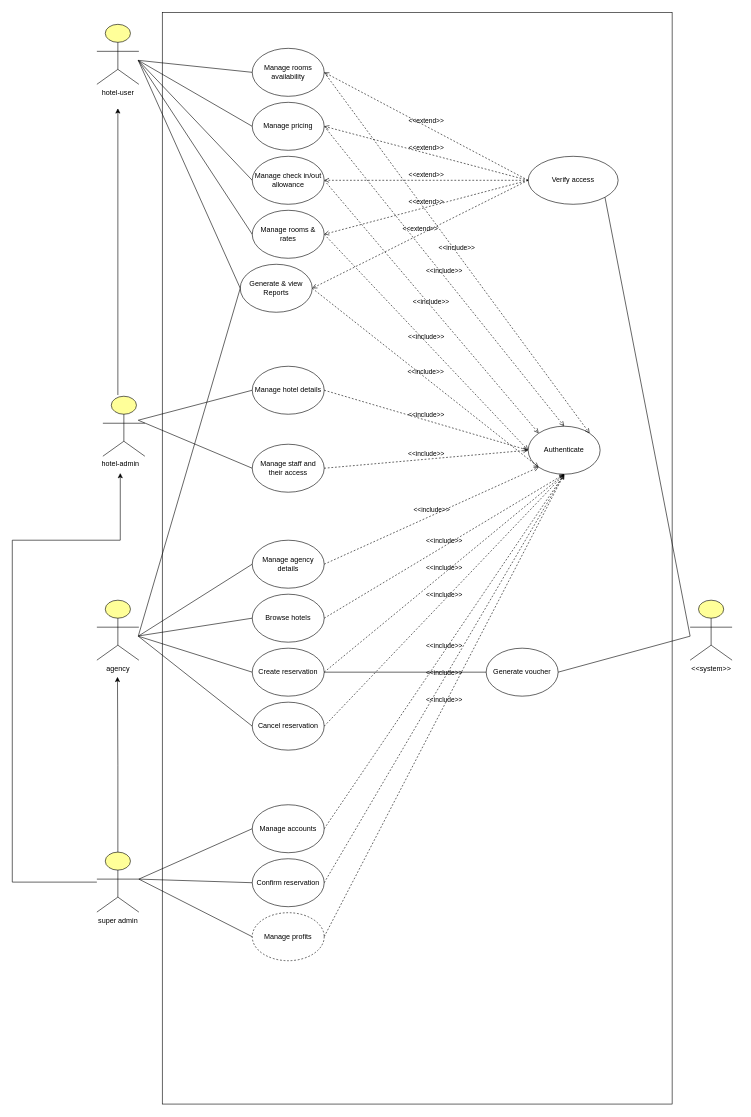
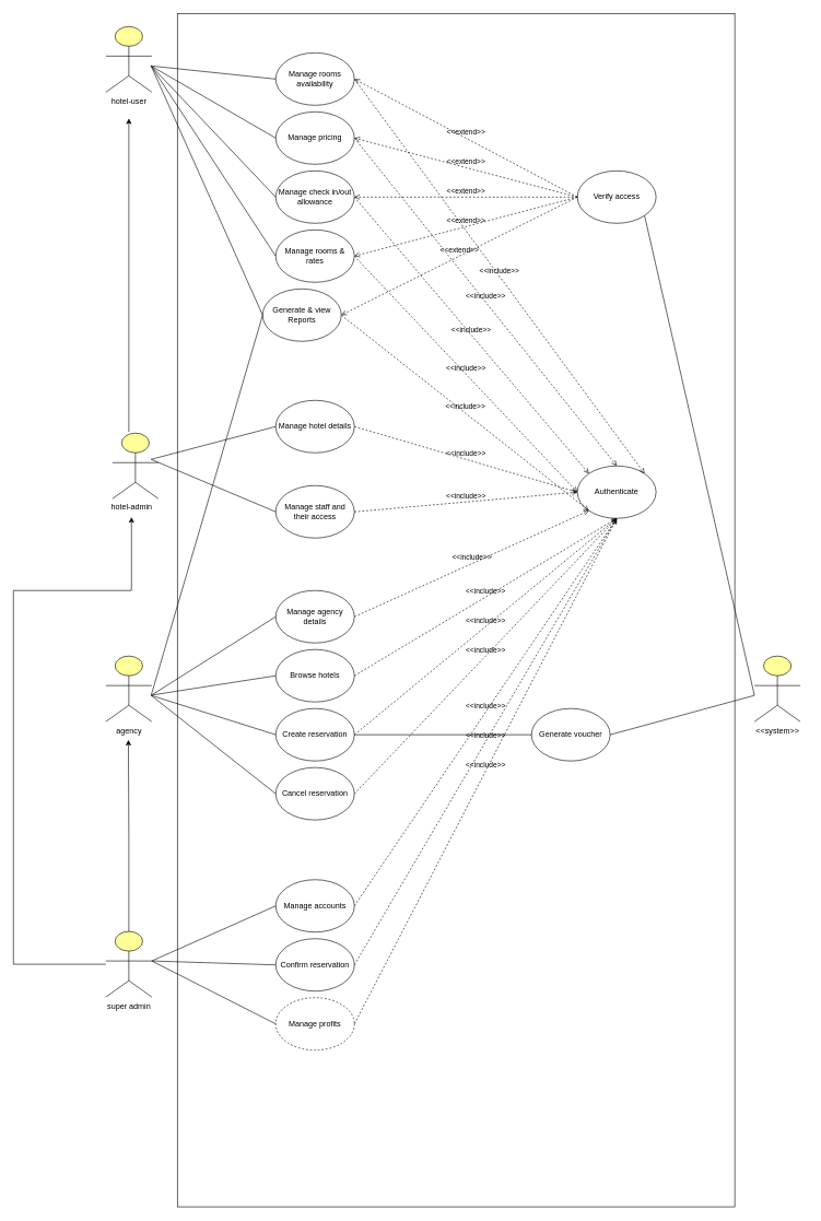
  <mxCell id="0" />
  <mxCell id="1" parent="0" />
  <mxCell id="2" value="" style="rounded=0;whiteSpace=wrap;html=1;" parent="1" vertex="1"><mxGeometry width="850" height="1820" as="geometry" x="270" y="20" /></mxCell>
  <mxCell id="3" value="Manage rooms availability" style="ellipse;whiteSpace=wrap;html=1;" parent="1" vertex="1"><mxGeometry x="420" y="80" width="120" height="80" as="geometry" /></mxCell>
  <mxCell id="4" value="Manage pricing" style="ellipse;whiteSpace=wrap;html=1;" parent="1" vertex="1"><mxGeometry x="420" y="170" width="120" height="80" as="geometry" /></mxCell>
  <mxCell id="5" value="Manage check in/out allowance" style="ellipse;whiteSpace=wrap;html=1;" parent="1" vertex="1"><mxGeometry x="420" y="260" width="120" height="80" as="geometry" /></mxCell>
  <mxCell id="6" value="Manage rooms &amp;amp; rates" style="ellipse;whiteSpace=wrap;html=1;" parent="1" vertex="1"><mxGeometry x="420" y="350" width="120" height="80" as="geometry" /></mxCell>
  <mxCell id="7" value="Generate &amp;amp; view Reports" style="ellipse;whiteSpace=wrap;html=1;" parent="1" vertex="1"><mxGeometry x="400" y="440" width="120" height="80" as="geometry" /></mxCell>
- <mxCell id="8" value="Verify access" style="ellipse;whiteSpace=wrap;html=1;" parent="1" vertex="1"><mxGeometry x="880" y="260" width="150" height="80" as="geometry" /></mxCell>
+ <mxCell id="8" value="Verify access" style="ellipse;whiteSpace=wrap;html=1;" parent="1" vertex="1"><mxGeometry x="880" y="260" width="120" height="80" as="geometry" /></mxCell>
  <mxCell id="9" value="Authenticate" style="ellipse;whiteSpace=wrap;html=1;" parent="1" vertex="1"><mxGeometry x="880" y="710" width="120" height="80" as="geometry" /></mxCell>
  <mxCell id="10" value="&amp;lt;&amp;lt;include&amp;gt;&amp;gt;" style="html=1;verticalAlign=bottom;labelBackgroundColor=none;endArrow=open;endFill=0;dashed=1;rounded=0;exitX=1;exitY=0.5;exitDx=0;exitDy=0;entryX=1;entryY=0;entryDx=0;entryDy=0;" parent="1" source="3" target="9" edge="1"><mxGeometry width="160" relative="1" as="geometry"><mxPoint x="550" y="130" as="sourcePoint" /><mxPoint x="710" y="130" as="targetPoint" /></mxGeometry></mxCell>
  <mxCell id="11" value="&amp;lt;&amp;lt;include&amp;gt;&amp;gt;" style="html=1;verticalAlign=bottom;labelBackgroundColor=none;endArrow=open;endFill=0;dashed=1;rounded=0;entryX=0.5;entryY=0;entryDx=0;entryDy=0;" parent="1" target="9" edge="1"><mxGeometry width="160" relative="1" as="geometry"><mxPoint x="540" y="210" as="sourcePoint" /><mxPoint x="705" y="210" as="targetPoint" /></mxGeometry></mxCell>
  <mxCell id="12" value="&amp;lt;&amp;lt;include&amp;gt;&amp;gt;" style="html=1;verticalAlign=bottom;labelBackgroundColor=none;endArrow=open;endFill=0;dashed=1;rounded=0;entryX=0;entryY=0;entryDx=0;entryDy=0;exitX=1;exitY=0.5;exitDx=0;exitDy=0;" parent="1" source="5" target="9" edge="1"><mxGeometry width="160" relative="1" as="geometry"><mxPoint x="550" y="220" as="sourcePoint" /><mxPoint x="663" y="222" as="targetPoint" /></mxGeometry></mxCell>
  <mxCell id="13" value="&amp;lt;&amp;lt;include&amp;gt;&amp;gt;" style="html=1;verticalAlign=bottom;labelBackgroundColor=none;endArrow=open;endFill=0;dashed=1;rounded=0;entryX=0;entryY=0.5;entryDx=0;entryDy=0;exitX=1;exitY=0.5;exitDx=0;exitDy=0;" parent="1" source="6" target="9" edge="1"><mxGeometry width="160" relative="1" as="geometry"><mxPoint x="550" y="310" as="sourcePoint" /><mxPoint x="645" y="250" as="targetPoint" /></mxGeometry></mxCell>
  <mxCell id="14" value="&amp;lt;&amp;lt;include&amp;gt;&amp;gt;" style="html=1;verticalAlign=bottom;labelBackgroundColor=none;endArrow=open;endFill=0;dashed=1;rounded=0;entryX=0;entryY=1;entryDx=0;entryDy=0;exitX=1;exitY=0.5;exitDx=0;exitDy=0;" parent="1" source="7" target="9" edge="1"><mxGeometry width="160" relative="1" as="geometry"><mxPoint x="550" y="400" as="sourcePoint" /><mxPoint x="888" y="788" as="targetPoint" /></mxGeometry></mxCell>
  <mxCell id="15" value="&amp;lt;&amp;lt;extend&amp;gt;&amp;gt;" style="html=1;verticalAlign=bottom;labelBackgroundColor=none;endArrow=open;endFill=0;dashed=1;rounded=0;exitX=0;exitY=0.5;exitDx=0;exitDy=0;entryX=1;entryY=0.5;entryDx=0;entryDy=0;" parent="1" source="8" target="3" edge="1"><mxGeometry width="160" relative="1" as="geometry"><mxPoint x="730" y="230" as="sourcePoint" /><mxPoint x="890" y="230" as="targetPoint" /></mxGeometry></mxCell>
  <mxCell id="16" value="&amp;lt;&amp;lt;extend&amp;gt;&amp;gt;" style="html=1;verticalAlign=bottom;labelBackgroundColor=none;endArrow=open;endFill=0;dashed=1;rounded=0;exitX=0;exitY=0.5;exitDx=0;exitDy=0;entryX=1;entryY=0.5;entryDx=0;entryDy=0;" parent="1" source="8" target="4" edge="1"><mxGeometry width="160" relative="1" as="geometry"><mxPoint x="880" y="270" as="sourcePoint" /><mxPoint x="550" y="130" as="targetPoint" /></mxGeometry></mxCell>
  <mxCell id="17" value="&amp;lt;&amp;lt;extend&amp;gt;&amp;gt;" style="html=1;verticalAlign=bottom;labelBackgroundColor=none;endArrow=open;endFill=0;dashed=1;rounded=0;exitX=0;exitY=0.5;exitDx=0;exitDy=0;entryX=1;entryY=0.5;entryDx=0;entryDy=0;" parent="1" source="8" target="5" edge="1"><mxGeometry width="160" relative="1" as="geometry"><mxPoint x="820" y="310" as="sourcePoint" /><mxPoint x="550" y="220" as="targetPoint" /></mxGeometry></mxCell>
  <mxCell id="18" value="&amp;lt;&amp;lt;extend&amp;gt;&amp;gt;" style="html=1;verticalAlign=bottom;labelBackgroundColor=none;endArrow=open;endFill=0;dashed=1;rounded=0;exitX=0;exitY=0.5;exitDx=0;exitDy=0;entryX=1;entryY=0.5;entryDx=0;entryDy=0;" parent="1" source="8" target="6" edge="1"><mxGeometry width="160" relative="1" as="geometry"><mxPoint x="820" y="310" as="sourcePoint" /><mxPoint x="550" y="310" as="targetPoint" /></mxGeometry></mxCell>
  <mxCell id="19" value="&amp;lt;&amp;lt;extend&amp;gt;&amp;gt;" style="html=1;verticalAlign=bottom;labelBackgroundColor=none;endArrow=open;endFill=0;dashed=1;rounded=0;exitX=0;exitY=0.5;exitDx=0;exitDy=0;entryX=1;entryY=0.5;entryDx=0;entryDy=0;" parent="1" source="8" target="7" edge="1"><mxGeometry width="160" relative="1" as="geometry"><mxPoint x="820" y="310" as="sourcePoint" /><mxPoint x="550" y="400" as="targetPoint" /></mxGeometry></mxCell>
  <mxCell id="20" value="" style="endArrow=none;html=1;rounded=0;entryX=0;entryY=0.5;entryDx=0;entryDy=0;" edge="1" parent="1" target="3"><mxGeometry width="50" height="50" relative="1" as="geometry"><mxPoint x="230" y="100" as="sourcePoint" /><mxPoint x="390" y="230" as="targetPoint" /></mxGeometry></mxCell>
  <mxCell id="21" value="" style="endArrow=none;html=1;rounded=0;entryX=0;entryY=0.5;entryDx=0;entryDy=0;" edge="1" parent="1" target="4"><mxGeometry width="50" height="50" relative="1" as="geometry"><mxPoint x="230" y="100" as="sourcePoint" /><mxPoint x="430" y="130" as="targetPoint" /></mxGeometry></mxCell>
  <mxCell id="22" value="" style="endArrow=none;html=1;rounded=0;entryX=0;entryY=0.5;entryDx=0;entryDy=0;" edge="1" parent="1" target="5"><mxGeometry width="50" height="50" relative="1" as="geometry"><mxPoint x="230" y="100" as="sourcePoint" /><mxPoint x="430" y="220" as="targetPoint" /></mxGeometry></mxCell>
  <mxCell id="23" value="" style="endArrow=none;html=1;rounded=0;entryX=0;entryY=0.5;entryDx=0;entryDy=0;" edge="1" parent="1" target="6"><mxGeometry width="50" height="50" relative="1" as="geometry"><mxPoint x="230" y="100" as="sourcePoint" /><mxPoint x="430" y="310" as="targetPoint" /></mxGeometry></mxCell>
  <mxCell id="24" value="" style="endArrow=none;html=1;rounded=0;entryX=0;entryY=0.5;entryDx=0;entryDy=0;" edge="1" parent="1" target="7"><mxGeometry width="50" height="50" relative="1" as="geometry"><mxPoint x="230" y="100" as="sourcePoint" /><mxPoint x="430" y="400" as="targetPoint" /></mxGeometry></mxCell>
  <mxCell id="25" style="edgeStyle=orthogonalEdgeStyle;rounded=0;orthogonalLoop=1;jettySize=auto;html=1;" edge="1" parent="1"><mxGeometry relative="1" as="geometry"><mxPoint x="196" y="180" as="targetPoint" /><mxPoint x="196" y="658" as="sourcePoint" /></mxGeometry></mxCell>
  <mxCell id="26" value="Manage hotel details" style="ellipse;whiteSpace=wrap;html=1;" vertex="1" parent="1"><mxGeometry x="420" y="610" width="120" height="80" as="geometry" /></mxCell>
  <mxCell id="27" value="&lt;div&gt;Manage staff and their access&lt;/div&gt;" style="ellipse;whiteSpace=wrap;html=1;" vertex="1" parent="1"><mxGeometry x="420" y="740" width="120" height="80" as="geometry" /></mxCell>
  <mxCell id="28" value="&amp;lt;&amp;lt;include&amp;gt;&amp;gt;" style="html=1;verticalAlign=bottom;labelBackgroundColor=none;endArrow=open;endFill=0;dashed=1;rounded=0;entryX=0;entryY=0.5;entryDx=0;entryDy=0;exitX=1;exitY=0.5;exitDx=0;exitDy=0;" edge="1" parent="1" source="26" target="9"><mxGeometry width="160" relative="1" as="geometry"><mxPoint x="550" y="490" as="sourcePoint" /><mxPoint x="908" y="788" as="targetPoint" /></mxGeometry></mxCell>
  <mxCell id="29" value="&amp;lt;&amp;lt;include&amp;gt;&amp;gt;" style="html=1;verticalAlign=bottom;labelBackgroundColor=none;endArrow=open;endFill=0;dashed=1;rounded=0;exitX=1;exitY=0.5;exitDx=0;exitDy=0;" edge="1" parent="1" source="27"><mxGeometry width="160" relative="1" as="geometry"><mxPoint x="550" y="660" as="sourcePoint" /><mxPoint x="880" y="750" as="targetPoint" /></mxGeometry></mxCell>
  <mxCell id="30" value="" style="endArrow=none;html=1;rounded=0;entryX=0;entryY=0.5;entryDx=0;entryDy=0;" edge="1" parent="1" target="26"><mxGeometry width="50" height="50" relative="1" as="geometry"><mxPoint x="230" y="700" as="sourcePoint" /><mxPoint x="430" y="490" as="targetPoint" /></mxGeometry></mxCell>
  <mxCell id="31" value="" style="endArrow=none;html=1;rounded=0;entryX=0;entryY=0.5;entryDx=0;entryDy=0;" edge="1" parent="1" target="27"><mxGeometry width="50" height="50" relative="1" as="geometry"><mxPoint x="230" y="700" as="sourcePoint" /><mxPoint x="430" y="660" as="targetPoint" /></mxGeometry></mxCell>
  <mxCell id="32" value="&lt;div&gt;Manage agency details&lt;/div&gt;" style="ellipse;whiteSpace=wrap;html=1;" vertex="1" parent="1"><mxGeometry x="420" y="900" width="120" height="80" as="geometry" /></mxCell>
  <mxCell id="33" value="Browse hotels" style="ellipse;whiteSpace=wrap;html=1;" vertex="1" parent="1"><mxGeometry x="420" y="990" width="120" height="80" as="geometry" /></mxCell>
  <mxCell id="34" value="Create reservation" style="ellipse;whiteSpace=wrap;html=1;" vertex="1" parent="1"><mxGeometry x="420" y="1080" width="120" height="80" as="geometry" /></mxCell>
  <mxCell id="35" value="Cancel reservation" style="ellipse;whiteSpace=wrap;html=1;" vertex="1" parent="1"><mxGeometry x="420" y="1170" width="120" height="80" as="geometry" /></mxCell>
  <mxCell id="36" value="" style="endArrow=none;html=1;rounded=0;entryX=0;entryY=0.5;entryDx=0;entryDy=0;" edge="1" parent="1" target="32"><mxGeometry width="50" height="50" relative="1" as="geometry"><mxPoint x="230" y="1060" as="sourcePoint" /><mxPoint x="500" y="1010" as="targetPoint" /></mxGeometry></mxCell>
  <mxCell id="37" value="" style="endArrow=none;html=1;rounded=0;entryX=0;entryY=0.5;entryDx=0;entryDy=0;" edge="1" parent="1" target="33"><mxGeometry width="50" height="50" relative="1" as="geometry"><mxPoint x="231" y="1059.531" as="sourcePoint" /><mxPoint x="430" y="950" as="targetPoint" /></mxGeometry></mxCell>
  <mxCell id="38" value="" style="endArrow=none;html=1;rounded=0;entryX=0;entryY=0.5;entryDx=0;entryDy=0;" edge="1" parent="1" target="34"><mxGeometry width="50" height="50" relative="1" as="geometry"><mxPoint x="230" y="1060" as="sourcePoint" /><mxPoint x="430" y="1040" as="targetPoint" /></mxGeometry></mxCell>
  <mxCell id="39" value="" style="endArrow=none;html=1;rounded=0;entryX=0;entryY=0.5;entryDx=0;entryDy=0;" edge="1" parent="1" target="35"><mxGeometry width="50" height="50" relative="1" as="geometry"><mxPoint x="230" y="1060" as="sourcePoint" /><mxPoint x="430" y="1130" as="targetPoint" /></mxGeometry></mxCell>
  <mxCell id="40" value="&amp;lt;&amp;lt;include&amp;gt;&amp;gt;" style="html=1;verticalAlign=bottom;labelBackgroundColor=none;endArrow=open;endFill=0;dashed=1;rounded=0;exitX=1;exitY=0.5;exitDx=0;exitDy=0;entryX=0;entryY=1;entryDx=0;entryDy=0;" edge="1" parent="1" source="32" target="9"><mxGeometry width="160" relative="1" as="geometry"><mxPoint x="550" y="790" as="sourcePoint" /><mxPoint x="890" y="760" as="targetPoint" /></mxGeometry></mxCell>
  <mxCell id="41" value="&amp;lt;&amp;lt;include&amp;gt;&amp;gt;" style="html=1;verticalAlign=bottom;labelBackgroundColor=none;endArrow=open;endFill=0;dashed=1;rounded=0;exitX=1;exitY=0.5;exitDx=0;exitDy=0;entryX=0.5;entryY=1;entryDx=0;entryDy=0;" edge="1" parent="1" source="33" target="9"><mxGeometry width="160" relative="1" as="geometry"><mxPoint x="550" y="950" as="sourcePoint" /><mxPoint x="908" y="788" as="targetPoint" /></mxGeometry></mxCell>
  <mxCell id="42" value="&amp;lt;&amp;lt;include&amp;gt;&amp;gt;" style="html=1;verticalAlign=bottom;labelBackgroundColor=none;endArrow=open;endFill=0;dashed=1;rounded=0;exitX=1;exitY=0.5;exitDx=0;exitDy=0;entryX=0.5;entryY=1;entryDx=0;entryDy=0;" edge="1" parent="1" source="34" target="9"><mxGeometry width="160" relative="1" as="geometry"><mxPoint x="550" y="1040" as="sourcePoint" /><mxPoint x="950" y="800" as="targetPoint" /></mxGeometry></mxCell>
  <mxCell id="43" value="&amp;lt;&amp;lt;include&amp;gt;&amp;gt;" style="html=1;verticalAlign=bottom;labelBackgroundColor=none;endArrow=open;endFill=0;dashed=1;rounded=0;exitX=1;exitY=0.5;exitDx=0;exitDy=0;" edge="1" parent="1" source="35"><mxGeometry width="160" relative="1" as="geometry"><mxPoint x="550" y="1130" as="sourcePoint" /><mxPoint x="940" y="790" as="targetPoint" /></mxGeometry></mxCell>
  <mxCell id="44" value="" style="endArrow=none;html=1;rounded=0;entryX=0;entryY=0.5;entryDx=0;entryDy=0;" edge="1" parent="1" target="7"><mxGeometry width="50" height="50" relative="1" as="geometry"><mxPoint x="230" y="1060" as="sourcePoint" /><mxPoint x="430" y="950" as="targetPoint" /></mxGeometry></mxCell>
  <mxCell id="45" value="Generate voucher" style="ellipse;whiteSpace=wrap;html=1;" vertex="1" parent="1"><mxGeometry x="810" y="1080" width="120" height="80" as="geometry" /></mxCell>
  <mxCell id="46" value="" style="endArrow=none;html=1;rounded=0;exitX=1;exitY=0.5;exitDx=0;exitDy=0;entryX=0;entryY=0.5;entryDx=0;entryDy=0;" edge="1" parent="1" source="34" target="45"><mxGeometry width="50" height="50" relative="1" as="geometry"><mxPoint x="720" y="960" as="sourcePoint" /><mxPoint x="770" y="910" as="targetPoint" /></mxGeometry></mxCell>
  <mxCell id="47" value="" style="endArrow=none;html=1;rounded=0;exitX=1;exitY=0.5;exitDx=0;exitDy=0;" edge="1" parent="1" source="45"><mxGeometry width="50" height="50" relative="1" as="geometry"><mxPoint x="920" y="1120" as="sourcePoint" /><mxPoint x="1150" y="1060" as="targetPoint" /></mxGeometry></mxCell>
  <mxCell id="48" value="" style="html=1;outlineConnect=0;whiteSpace=wrap;fillColor=#ffff99;verticalLabelPosition=bottom;verticalAlign=top;align=center;shape=mxgraph.archimate3.actor;" vertex="1" parent="1"><mxGeometry x="161" y="40" width="70" height="100" as="geometry" /></mxCell>
  <mxCell id="49" value="" style="html=1;outlineConnect=0;whiteSpace=wrap;fillColor=#ffff99;verticalLabelPosition=bottom;verticalAlign=top;align=center;shape=mxgraph.archimate3.actor;" vertex="1" parent="1"><mxGeometry x="161" y="1000" width="70" height="100" as="geometry" /></mxCell>
  <mxCell id="50" value="" style="html=1;outlineConnect=0;whiteSpace=wrap;fillColor=#ffff99;verticalLabelPosition=bottom;verticalAlign=top;align=center;shape=mxgraph.archimate3.actor;" vertex="1" parent="1"><mxGeometry x="171" y="660" width="70" height="100" as="geometry" /></mxCell>
  <mxCell id="51" value="" style="html=1;outlineConnect=0;whiteSpace=wrap;fillColor=#ffff99;verticalLabelPosition=bottom;verticalAlign=top;align=center;shape=mxgraph.archimate3.actor;" vertex="1" parent="1"><mxGeometry x="1150" y="1000" width="70" height="100" as="geometry" /></mxCell>
  <mxCell id="52" value="hotel-user" style="text;html=1;align=center;verticalAlign=middle;resizable=0;points=[];autosize=1;strokeColor=none;fillColor=none;" vertex="1" parent="1"><mxGeometry x="156" y="140" width="80" height="30" as="geometry" /></mxCell>
  <mxCell id="53" value="hotel-admin" style="text;html=1;align=center;verticalAlign=middle;resizable=0;points=[];autosize=1;strokeColor=none;fillColor=none;" vertex="1" parent="1"><mxGeometry x="155" y="758" width="90" height="30" as="geometry" /></mxCell>
  <mxCell id="54" value="&lt;div&gt;agency&lt;/div&gt;" style="text;html=1;align=center;verticalAlign=middle;resizable=0;points=[];autosize=1;strokeColor=none;fillColor=none;" vertex="1" parent="1"><mxGeometry x="166" y="1100" width="60" height="30" as="geometry" /></mxCell>
  <mxCell id="55" value="&amp;lt;&amp;lt;system&amp;gt;&amp;gt;" style="text;html=1;align=center;verticalAlign=middle;resizable=0;points=[];autosize=1;strokeColor=none;fillColor=none;" vertex="1" parent="1"><mxGeometry x="1140" y="1100" width="90" height="30" as="geometry" /></mxCell>
  <mxCell id="56" style="edgeStyle=orthogonalEdgeStyle;rounded=0;orthogonalLoop=1;jettySize=auto;html=1;" edge="1" parent="1" source="57" target="53"><mxGeometry relative="1" as="geometry"><mxPoint x="110" y="1170" as="targetPoint" /><Array as="points"><mxPoint x="20" y="1470" /><mxPoint x="20" y="900" /><mxPoint x="200" y="900" /></Array></mxGeometry></mxCell>
  <mxCell id="57" value="" style="html=1;outlineConnect=0;whiteSpace=wrap;fillColor=#ffff99;verticalLabelPosition=bottom;verticalAlign=top;align=center;shape=mxgraph.archimate3.actor;" vertex="1" parent="1"><mxGeometry x="161" y="1420" width="70" height="100" as="geometry" /></mxCell>
  <mxCell id="58" value="super admin" style="text;html=1;align=center;verticalAlign=middle;resizable=0;points=[];autosize=1;strokeColor=none;fillColor=none;" vertex="1" parent="1"><mxGeometry x="151" y="1520" width="90" height="30" as="geometry" /></mxCell>
  <mxCell id="59" style="edgeStyle=orthogonalEdgeStyle;rounded=0;orthogonalLoop=1;jettySize=auto;html=1;entryX=0.489;entryY=0.925;entryDx=0;entryDy=0;entryPerimeter=0;" edge="1" parent="1" source="57" target="54"><mxGeometry relative="1" as="geometry" /></mxCell>
  <mxCell id="60" value="&lt;div&gt;Manage accounts&lt;/div&gt;" style="ellipse;whiteSpace=wrap;html=1;" vertex="1" parent="1"><mxGeometry x="420" y="1341" width="120" height="80" as="geometry" /></mxCell>
  <mxCell id="61" value="Confirm reservation" style="ellipse;whiteSpace=wrap;html=1;" vertex="1" parent="1"><mxGeometry x="420" y="1431" width="120" height="80" as="geometry" /></mxCell>
  <mxCell id="62" value="Manage profits" style="ellipse;whiteSpace=wrap;html=1;dashed=1;" vertex="1" parent="1"><mxGeometry x="420" y="1521" width="120" height="80" as="geometry" /></mxCell>
  <mxCell id="63" value="" style="endArrow=none;html=1;rounded=0;entryX=0;entryY=0.5;entryDx=0;entryDy=0;exitX=1;exitY=0.45;exitDx=0;exitDy=0;exitPerimeter=0;" edge="1" parent="1" source="57" target="60"><mxGeometry width="50" height="50" relative="1" as="geometry"><mxPoint x="240" y="1070" as="sourcePoint" /><mxPoint x="430" y="1220" as="targetPoint" /></mxGeometry></mxCell>
  <mxCell id="64" value="" style="endArrow=none;html=1;rounded=0;entryX=0;entryY=0.5;entryDx=0;entryDy=0;exitX=1;exitY=0.45;exitDx=0;exitDy=0;exitPerimeter=0;" edge="1" parent="1" source="57" target="61"><mxGeometry width="50" height="50" relative="1" as="geometry"><mxPoint x="241" y="1475" as="sourcePoint" /><mxPoint x="430" y="1391" as="targetPoint" /></mxGeometry></mxCell>
  <mxCell id="65" value="" style="endArrow=none;html=1;rounded=0;entryX=0;entryY=0.5;entryDx=0;entryDy=0;exitX=1;exitY=0.45;exitDx=0;exitDy=0;exitPerimeter=0;" edge="1" parent="1" source="57" target="62"><mxGeometry width="50" height="50" relative="1" as="geometry"><mxPoint x="241" y="1475" as="sourcePoint" /><mxPoint x="430" y="1481" as="targetPoint" /></mxGeometry></mxCell>
  <mxCell id="66" value="" style="endArrow=none;html=1;rounded=0;entryX=1;entryY=1;entryDx=0;entryDy=0;" edge="1" parent="1" target="8"><mxGeometry width="50" height="50" relative="1" as="geometry"><mxPoint x="1150" y="1060" as="sourcePoint" /><mxPoint x="580" y="780" as="targetPoint" /></mxGeometry></mxCell>
  <mxCell id="67" value="&amp;lt;&amp;lt;include&amp;gt;&amp;gt;" style="html=1;verticalAlign=bottom;labelBackgroundColor=none;endArrow=open;endFill=0;dashed=1;rounded=0;exitX=1;exitY=0.5;exitDx=0;exitDy=0;entryX=0.5;entryY=1;entryDx=0;entryDy=0;" edge="1" parent="1" source="60" target="9"><mxGeometry width="160" relative="1" as="geometry"><mxPoint x="550" y="1220" as="sourcePoint" /><mxPoint x="950" y="800" as="targetPoint" /></mxGeometry></mxCell>
  <mxCell id="68" value="&amp;lt;&amp;lt;include&amp;gt;&amp;gt;" style="html=1;verticalAlign=bottom;labelBackgroundColor=none;endArrow=open;endFill=0;dashed=1;rounded=0;exitX=1;exitY=0.5;exitDx=0;exitDy=0;entryX=0.5;entryY=1;entryDx=0;entryDy=0;" edge="1" parent="1" source="61" target="9"><mxGeometry width="160" relative="1" as="geometry"><mxPoint x="550" y="1391" as="sourcePoint" /><mxPoint x="908" y="788" as="targetPoint" /></mxGeometry></mxCell>
  <mxCell id="69" value="&amp;lt;&amp;lt;include&amp;gt;&amp;gt;" style="html=1;verticalAlign=bottom;labelBackgroundColor=none;endArrow=open;endFill=0;dashed=1;rounded=0;exitX=1;exitY=0.5;exitDx=0;exitDy=0;entryX=0.5;entryY=1;entryDx=0;entryDy=0;" edge="1" parent="1" source="62" target="9"><mxGeometry width="160" relative="1" as="geometry"><mxPoint x="550" y="1481" as="sourcePoint" /><mxPoint x="950" y="800" as="targetPoint" /></mxGeometry></mxCell>
